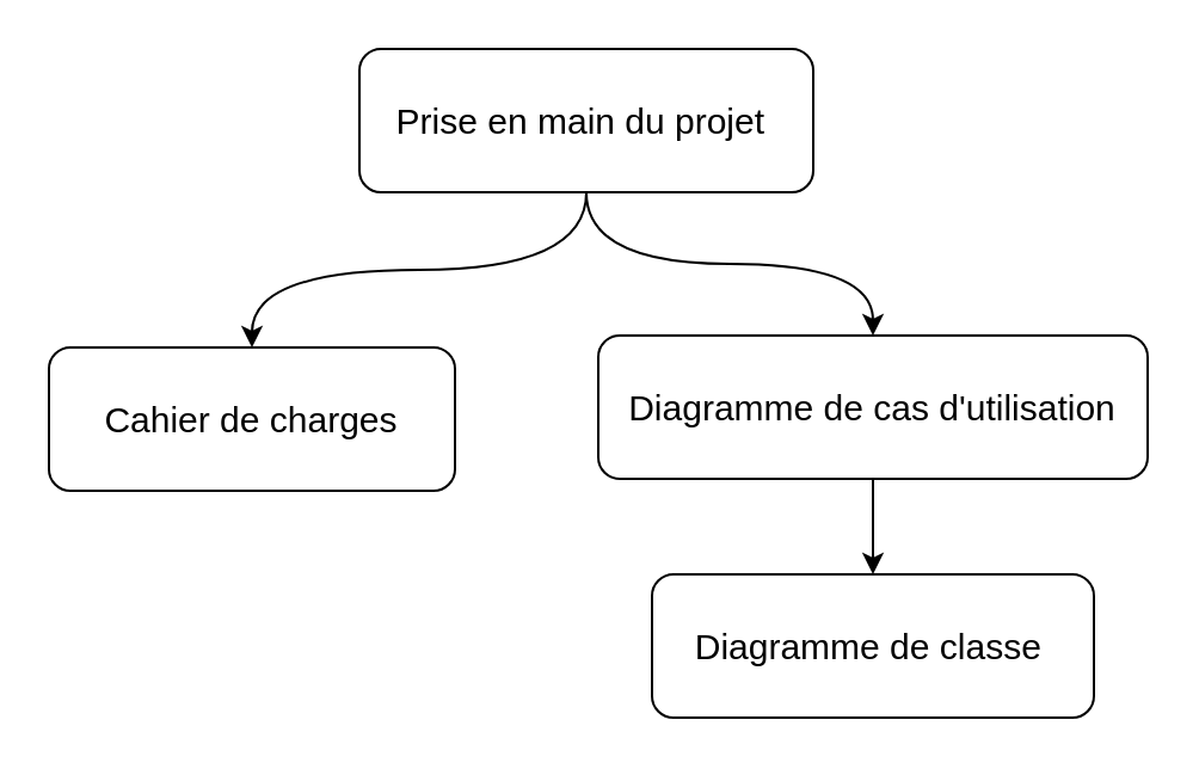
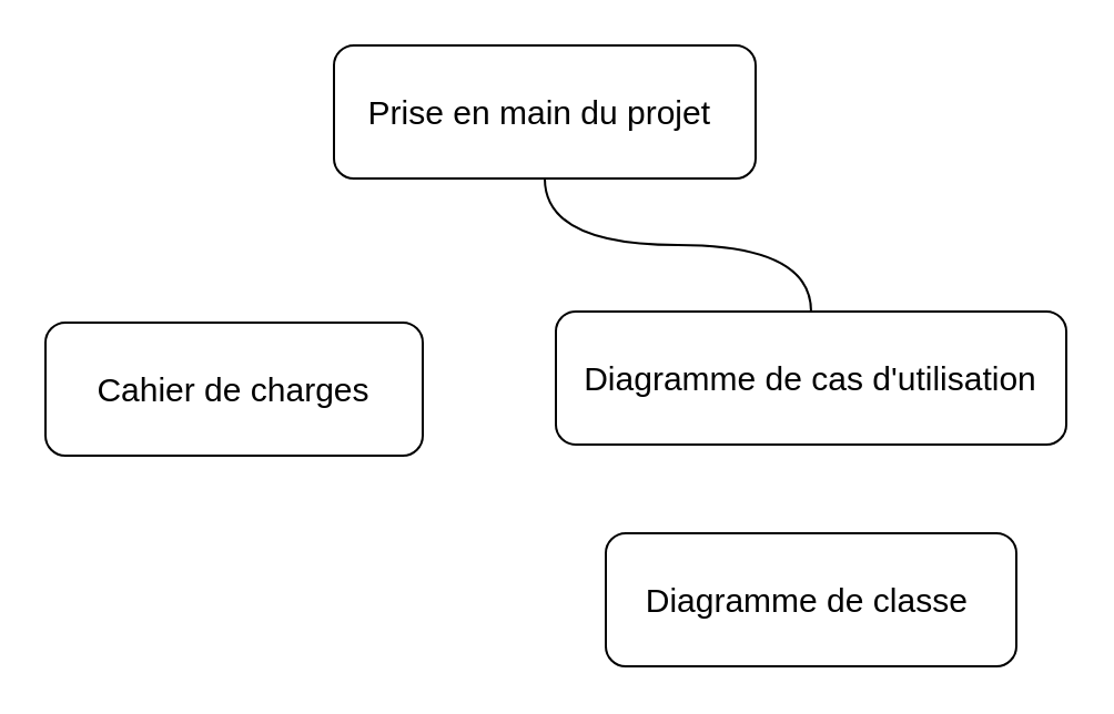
  <mxCell id="0" />
  <mxCell id="1" parent="0" />
- <mxCell id="2" value="" style="edgeStyle=orthogonalEdgeStyle;rounded=0;orthogonalLoop=1;jettySize=auto;html=1;curved=1;" parent="1" source="4" target="5" edge="1"><mxGeometry relative="1" as="geometry" /></mxCell>
- <mxCell id="3" value="" style="edgeStyle=orthogonalEdgeStyle;rounded=0;orthogonalLoop=1;jettySize=auto;html=1;curved=1;" parent="1" source="4" target="7" edge="1"><mxGeometry relative="1" as="geometry" /></mxCell>
+ <mxCell id="3" value="" style="edgeStyle=orthogonalEdgeStyle;rounded=0;orthogonalLoop=1;jettySize=auto;html=1;curved=1;endArrow=none;" parent="1" source="4" target="7" edge="1"><mxGeometry relative="1" as="geometry" /></mxCell>
  <mxCell id="4" value="Prise en main du projet&amp;nbsp;" style="rounded=1;whiteSpace=wrap;html=1;fontSize=15;" parent="1" vertex="1"><mxGeometry x="150" y="20" width="190" height="60" as="geometry" /></mxCell>
  <mxCell id="5" value="Cahier de charges" style="whiteSpace=wrap;html=1;rounded=1;fontSize=15;" parent="1" vertex="1"><mxGeometry x="20" y="145" width="170" height="60" as="geometry" /></mxCell>
- <mxCell id="6" value="" style="rounded=0;orthogonalLoop=1;jettySize=auto;html=1;" parent="1" source="7" target="8" edge="1"><mxGeometry relative="1" as="geometry" /></mxCell>
  <mxCell id="7" value="Diagramme de cas d'utilisation" style="whiteSpace=wrap;html=1;rounded=1;fontSize=15;" parent="1" vertex="1"><mxGeometry x="250" y="140" width="230" height="60" as="geometry" /></mxCell>
  <mxCell id="8" value="Diagramme de classe&amp;nbsp;" style="whiteSpace=wrap;html=1;rounded=1;fontSize=15;" parent="1" vertex="1"><mxGeometry x="272.5" y="240" width="185" height="60" as="geometry" /></mxCell>
